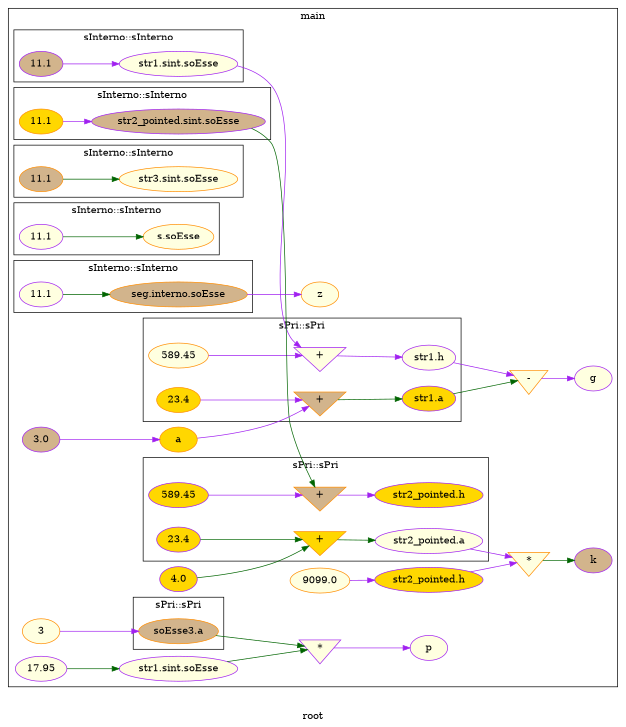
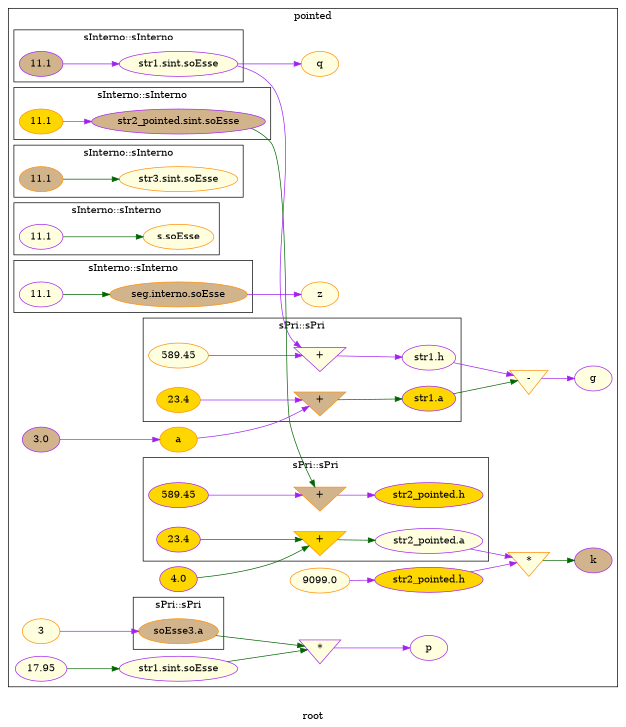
  digraph {
    label=root
    rankdir=LR
    node [color=purple fillcolor=lightyellow style=filled]
    edge [color=purple]
    n1 [fillcolor=tan label=11.1 startinglines=9]
    n2 [label="str1.sint.soEsse" startingline=9]
    n3 [color=darkorange fillcolor=gold label=23.4 startinglines=28]
    n4 [color=darkorange fillcolor=tan label="+" shape=invtriangle startinglines=28]
    n5 [fillcolor=gold label="str1.a" startingline=28]
    n6 [color=darkorange label=589.45 startinglines=29]
    n7 [label="+" shape=invtriangle startinglines=29]
    n8 [label="str1.h" startingline=29]
    n9 [color=darkorange fillcolor=gold label=11.1 startinglines=9]
    n10 [fillcolor=tan label="str2_pointed.sint.soEsse" startingline=9]
    n11 [fillcolor=gold label=23.4 startinglines=28]
    n12 [color=darkorange fillcolor=gold label="+" shape=invtriangle startinglines=28]
    n13 [label="str2_pointed.a" startingline=28]
    n14 [fillcolor=gold label=589.45 startinglines=29]
    n15 [color=darkorange fillcolor=tan label="+" shape=invtriangle startinglines=29]
    n16 [fillcolor=gold label="str2_pointed.h" startingline=29]
    n17 [color=darkorange fillcolor=tan label=11.1 startinglines=9]
    n18 [color=darkorange label="str3.sint.soEsse" startingline=9]
    n19 [color=darkorange fillcolor=tan label="soEsse3.a" startingline=23]
    n20 [label=11.1 startinglines=9]
    n21 [color=darkorange label="s.soEsse" startingline=9]
    n22 [label=11.1 startinglines=9]
    n23 [color=darkorange fillcolor=tan label="seg.interno.soEsse" startingline=9]
    n24 [fillcolor=tan label=3.0 startinglines=39]
    n25 [color=darkorange fillcolor=gold label=a startinglines=39]
+   n26 [color=darkorange label=q startingline=41]
    n27 [fillcolor=gold label=4.0 startinglines=42]
    n28 [color=darkorange label=3 startinglines=43]
    n29 [color=darkorange label=9099.0 startinglines=45]
    n30 [fillcolor=gold label="str2_pointed.h" startingline=45]
    n31 [label=17.95 startinglines=46]
    n32 [label="str1.sint.soEsse" startingline=46]
    n33 [label="*" shape=invtriangle startinglines=48]
    n34 [label=p startingline=48]
    n35 [color=darkorange label="-" shape=invtriangle startinglines=50]
    n36 [label=g startingline=50]
    n37 [color=darkorange label="*" shape=invtriangle startinglines=51]
    n38 [fillcolor=tan label=k startingline=51]
    n39 [color=darkorange label=z startingline=57]
    subgraph cluster_1 {
-     label=main
+     label=pointed
      parent=G
      startinglines="33_38_38"
      n24
      n25
+     n26
      n27
      n28
      n29
      n30
      n31
      n32
      n33
      n34
      n35
      n36
      n37
      n38
      n39
      subgraph cluster_2 {
        label="sInterno::sInterno"
        parent=cluster_1
        startinglines="38_39_40"
        n1
        n2
      }
      subgraph cluster_3 {
        label="sPri::sPri"
        parent=cluster_1
        startinglines="39_40_9"
        n3
        n4
        n5
        n6
        n7
        n8
      }
      subgraph cluster_4 {
        label="sInterno::sInterno"
        parent=cluster_1
        startinglines="29_41_42"
        n9
        n10
      }
      subgraph cluster_5 {
        label="sPri::sPri"
        parent=cluster_1
        startinglines="41_42_9"
        n11
        n12
        n13
        n14
        n15
        n16
      }
      subgraph cluster_6 {
        label="sInterno::sInterno"
        parent=cluster_1
        startinglines="28_29_43"
        n17
        n18
      }
      subgraph cluster_7 {
        label="sPri::sPri"
        parent=cluster_1
        startinglines="29_43_9"
        n19
      }
      subgraph cluster_8 {
        label="sInterno::sInterno"
        parent=cluster_1
        startinglines="50_51_53"
        n20
        n21
      }
      subgraph cluster_9 {
        label="sInterno::sInterno"
        parent=cluster_1
        startinglines="9_54_56"
        n22
        n23
      }
    }
    n1 -> n2
    n2 -> n7
+   n2 -> n26
    n3 -> n4
    n4 -> n5 [color=darkgreen]
    n5 -> n35 [color=darkgreen]
    n6 -> n7
    n7 -> n8
    n8 -> n35
    n9 -> n10
    n10 -> n15 [color=darkgreen]
    n11 -> n12 [color=darkgreen]
    n12 -> n13 [color=darkgreen]
    n13 -> n37
    n14 -> n15
    n15 -> n16
    n17 -> n18 [color=darkgreen]
    n19 -> n33 [color=darkgreen]
    n20 -> n21 [color=darkgreen]
    n22 -> n23 [color=darkgreen]
    n23 -> n39
    n24 -> n25
    n25 -> n4
    n27 -> n12 [color=darkgreen]
    n28 -> n19
    n29 -> n30
    n30 -> n37
    n31 -> n32 [color=darkgreen]
    n32 -> n33 [color=darkgreen]
    n33 -> n34
    n35 -> n36
    n37 -> n38 [color=darkgreen]
  }
